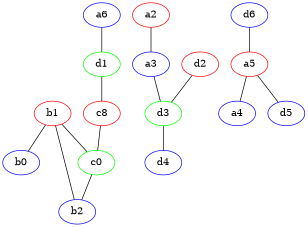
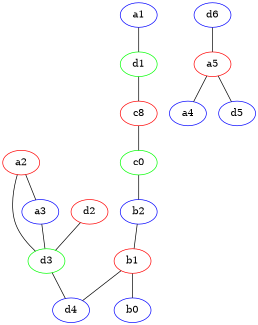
  graph {
    node [color=blue shape=oval]
    b1 [color=red]
    b0
    c0 [color=green]
    b2
    n5 [color=red label=c8]
    d1 [color=green]
    a2 [color=red]
    d3 [color=green]
    a3
    d4
-   a1 [label=a6]
+   a1
    d2 [color=red]
    a5 [color=red]
    a4
    d5
    d6
    b1 -- b0
-   b1 -- c0
+   b1 -- d4
    c0 -- b2
    b2 -- b1
    n5 -- c0
    d1 -- n5
+   a2 -- d3
    a2 -- a3
    d3 -- d4
    a3 -- d3
    a1 -- d1
    d2 -- d3
    a5 -- a4
    a5 -- d5
    d6 -- a5
  }
